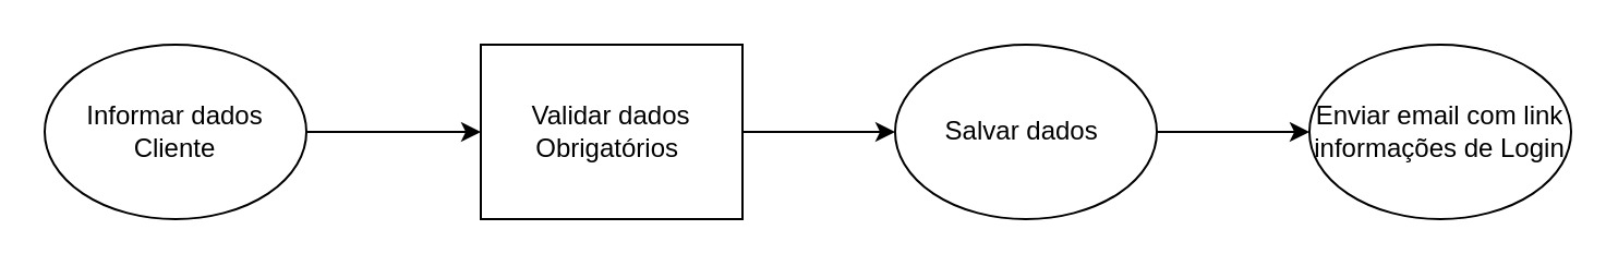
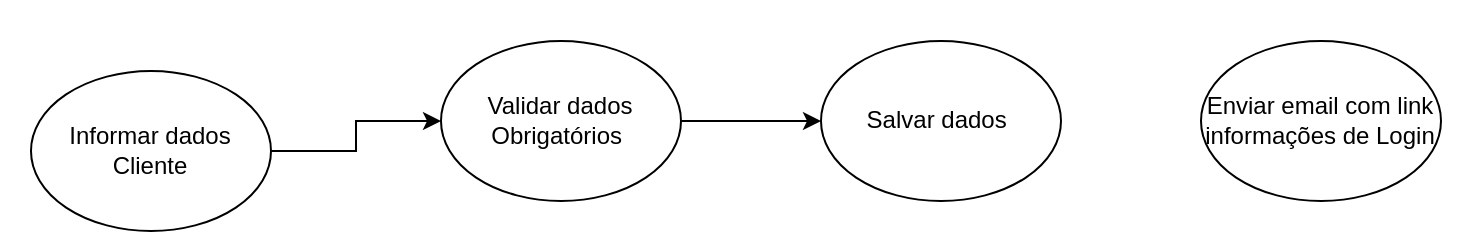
  <mxCell id="0" />
  <mxCell id="1" parent="0" />
  <mxCell id="2" style="edgeStyle=orthogonalEdgeStyle;rounded=0;orthogonalLoop=1;jettySize=auto;html=1;" edge="1" parent="1" source="3" target="5"><mxGeometry relative="1" as="geometry" /></mxCell>
- <mxCell id="3" value="Informar dados Cliente" style="ellipse;whiteSpace=wrap;html=1;" vertex="1" parent="1"><mxGeometry x="20" y="20" width="120" height="80" as="geometry" /></mxCell>
+ <mxCell id="3" value="Informar dados Cliente" style="ellipse;whiteSpace=wrap;html=1;" vertex="1" parent="1"><mxGeometry x="15" y="35" width="120" height="80" as="geometry" /></mxCell>
  <mxCell id="4" style="edgeStyle=orthogonalEdgeStyle;rounded=0;orthogonalLoop=1;jettySize=auto;html=1;" edge="1" parent="1" source="5" target="7"><mxGeometry relative="1" as="geometry" /></mxCell>
- <mxCell id="5" value="Validar dados Obrigatórios&amp;nbsp;" style="whiteSpace=wrap;html=1;rounded=0;" vertex="1" parent="1"><mxGeometry x="220" y="20" width="120" height="80" as="geometry" /></mxCell>
- <mxCell id="6" style="edgeStyle=orthogonalEdgeStyle;rounded=0;orthogonalLoop=1;jettySize=auto;html=1;" edge="1" parent="1" source="7" target="8"><mxGeometry relative="1" as="geometry" /></mxCell>
+ <mxCell id="5" value="Validar dados Obrigatórios&amp;nbsp;" style="ellipse;whiteSpace=wrap;html=1;" vertex="1" parent="1"><mxGeometry x="220" y="20" width="120" height="80" as="geometry" /></mxCell>
  <mxCell id="7" value="Salvar dados&amp;nbsp;" style="ellipse;whiteSpace=wrap;html=1;" vertex="1" parent="1"><mxGeometry x="410" y="20" width="120" height="80" as="geometry" /></mxCell>
  <mxCell id="8" value="Enviar email com link informações de Login" style="ellipse;whiteSpace=wrap;html=1;" vertex="1" parent="1"><mxGeometry x="600" y="20" width="120" height="80" as="geometry" /></mxCell>
